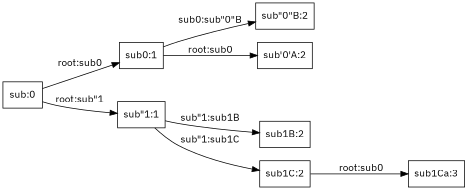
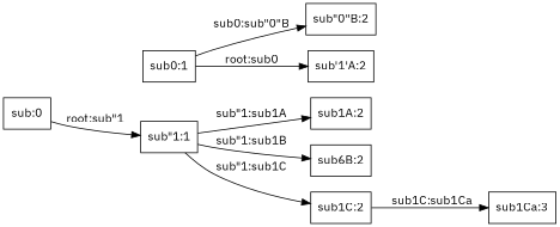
  digraph {
    fontname="IBM Plex Sans"
    rankdir=LR
    node [fontname="IBM Plex Sans" shape=box]
    edge [fontname="IBM Plex Sans"]
    n1 [label="sub:0"]
    "sub0:1"
    "sub\"1:1"
    "sub\"0\"B:2"
-   "sub'0'A:2"
-   "sub1B:2"
+   "sub'0'A:2" [label="sub'1'A:2"]
+   "sub1A:2"
+   "sub1B:2" [label="sub6B:2"]
    "sub1C:2"
    "sub1Ca:3"
-   n1 -> "sub0:1" [label="root:sub0"]
    n1 -> "sub\"1:1" [label="root:sub\"1"]
    "sub0:1" -> "sub\"0\"B:2" [label="sub0:sub\"0\"B"]
    "sub0:1" -> "sub'0'A:2" [label="root:sub0"]
+   "sub\"1:1" -> "sub1A:2" [label="sub\"1:sub1A"]
    "sub\"1:1" -> "sub1B:2" [label="sub\"1:sub1B"]
    "sub\"1:1" -> "sub1C:2" [label="sub\"1:sub1C"]
-   "sub1C:2" -> "sub1Ca:3" [label="root:sub0"]
+   "sub1C:2" -> "sub1Ca:3" [label="sub1C:sub1Ca"]
  }
